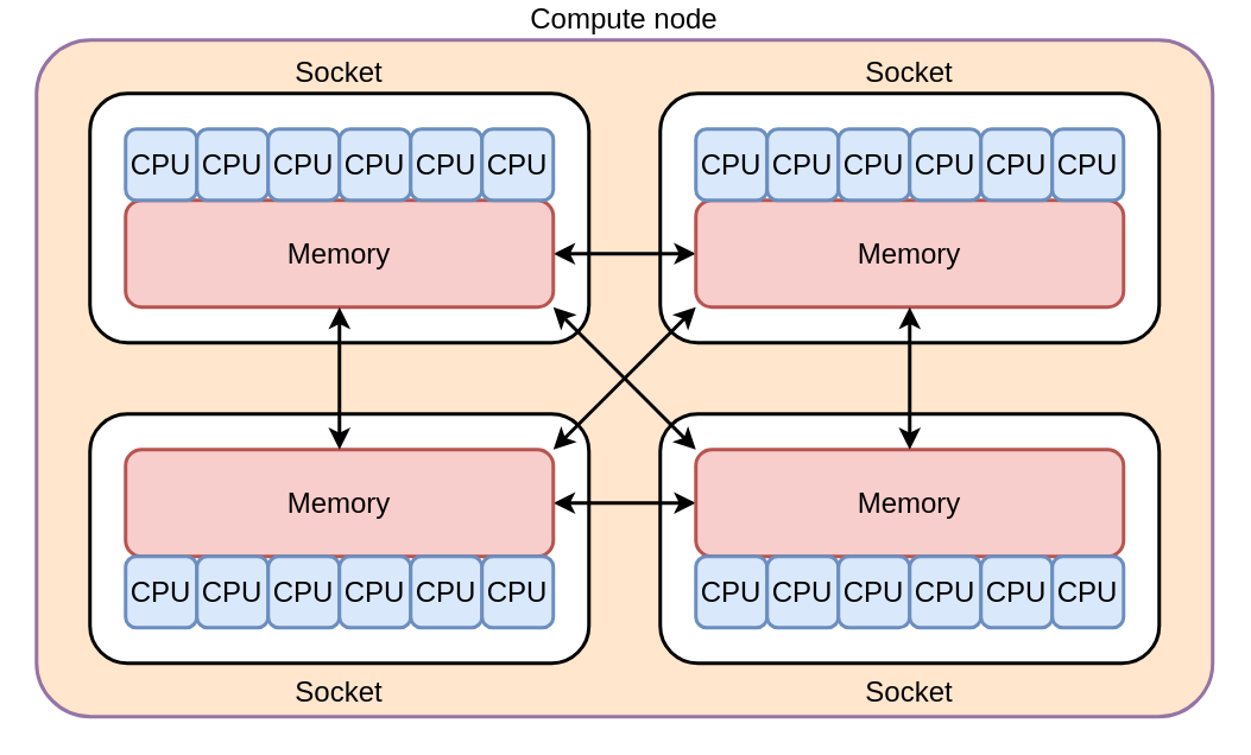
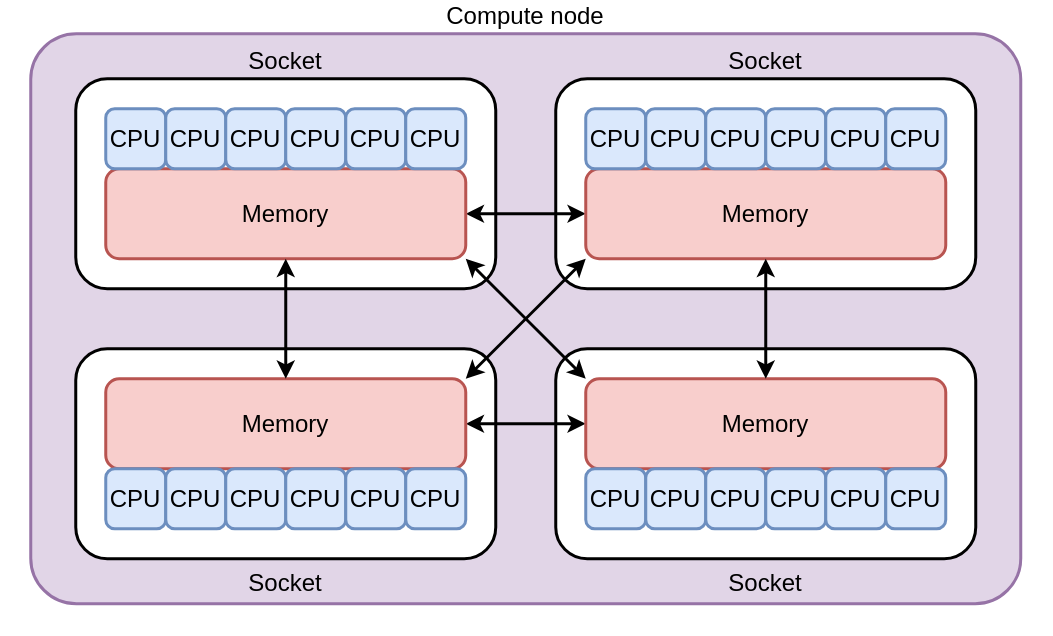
  <mxCell id="0" />
  <mxCell id="1" parent="0" />
- <mxCell id="2" value="Compute node" style="rounded=1;whiteSpace=wrap;html=1;strokeWidth=2;fontSize=16;fillColor=#ffe6cc;strokeColor=#9673a6;verticalAlign=bottom;absoluteArcSize=0;arcSize=8;labelPosition=center;verticalLabelPosition=top;align=center;" vertex="1" parent="1"><mxGeometry x="20" y="20" width="660" height="380" as="geometry" /></mxCell>
+ <mxCell id="2" value="Compute node" style="rounded=1;whiteSpace=wrap;html=1;strokeWidth=2;fontSize=16;fillColor=#e1d5e7;strokeColor=#9673a6;verticalAlign=bottom;absoluteArcSize=0;arcSize=8;labelPosition=center;verticalLabelPosition=top;align=center;" vertex="1" parent="1"><mxGeometry x="20" y="20" width="660" height="380" as="geometry" /></mxCell>
  <mxCell id="3" value="Socket" style="rounded=1;whiteSpace=wrap;html=1;strokeWidth=2;fontSize=16;verticalAlign=top;labelPosition=center;verticalLabelPosition=bottom;align=center;" vertex="1" parent="1"><mxGeometry x="370" y="230" width="280" height="140" as="geometry" /></mxCell>
  <mxCell id="4" value="Socket" style="rounded=1;whiteSpace=wrap;html=1;strokeWidth=2;fontSize=16;verticalAlign=bottom;labelPosition=center;verticalLabelPosition=top;align=center;" vertex="1" parent="1"><mxGeometry x="370" y="50" width="280" height="140" as="geometry" /></mxCell>
  <mxCell id="5" value="Socket" style="rounded=1;whiteSpace=wrap;html=1;strokeWidth=2;fontSize=16;verticalAlign=top;labelPosition=center;verticalLabelPosition=bottom;align=center;" vertex="1" parent="1"><mxGeometry x="50" y="230" width="280" height="140" as="geometry" /></mxCell>
  <mxCell id="6" value="Socket" style="rounded=1;whiteSpace=wrap;html=1;strokeWidth=2;fontSize=16;verticalAlign=bottom;labelPosition=center;verticalLabelPosition=top;align=center;" vertex="1" parent="1"><mxGeometry x="50" y="50" width="280" height="140" as="geometry" /></mxCell>
  <mxCell id="7" style="edgeStyle=orthogonalEdgeStyle;rounded=0;orthogonalLoop=1;jettySize=auto;html=1;exitX=1;exitY=0.5;exitDx=0;exitDy=0;entryX=0;entryY=0.5;entryDx=0;entryDy=0;strokeWidth=2;fontSize=16;startArrow=classic;startFill=1;" edge="1" parent="1" source="8" target="15"><mxGeometry relative="1" as="geometry" /></mxCell>
  <mxCell id="8" value="Memory" style="rounded=1;whiteSpace=wrap;html=1;fillColor=#f8cecc;strokeColor=#b85450;fontSize=16;strokeWidth=2;rotation=0;" vertex="1" parent="1"><mxGeometry x="70" y="110" width="240" height="60" as="geometry" /></mxCell>
  <mxCell id="9" value="CPU" style="rounded=1;whiteSpace=wrap;html=1;strokeWidth=2;fontSize=16;fillColor=#dae8fc;strokeColor=#6c8ebf;rotation=0;" vertex="1" parent="1"><mxGeometry x="70" y="70" width="40" height="40" as="geometry" /></mxCell>
  <mxCell id="10" value="CPU" style="rounded=1;whiteSpace=wrap;html=1;strokeWidth=2;fontSize=16;fillColor=#dae8fc;strokeColor=#6c8ebf;rotation=0;" vertex="1" parent="1"><mxGeometry x="110" y="70" width="40" height="40" as="geometry" /></mxCell>
  <mxCell id="11" value="CPU" style="rounded=1;whiteSpace=wrap;html=1;strokeWidth=2;fontSize=16;fillColor=#dae8fc;strokeColor=#6c8ebf;rotation=0;" vertex="1" parent="1"><mxGeometry x="150" y="70" width="40" height="40" as="geometry" /></mxCell>
  <mxCell id="12" value="CPU" style="rounded=1;whiteSpace=wrap;html=1;strokeWidth=2;fontSize=16;fillColor=#dae8fc;strokeColor=#6c8ebf;rotation=0;" vertex="1" parent="1"><mxGeometry x="190" y="70" width="40" height="40" as="geometry" /></mxCell>
  <mxCell id="13" value="CPU" style="rounded=1;whiteSpace=wrap;html=1;strokeWidth=2;fontSize=16;fillColor=#dae8fc;strokeColor=#6c8ebf;rotation=0;" vertex="1" parent="1"><mxGeometry x="230" y="70" width="40" height="40" as="geometry" /></mxCell>
  <mxCell id="14" value="CPU" style="rounded=1;whiteSpace=wrap;html=1;strokeWidth=2;fontSize=16;fillColor=#dae8fc;strokeColor=#6c8ebf;rotation=0;" vertex="1" parent="1"><mxGeometry x="270" y="70" width="40" height="40" as="geometry" /></mxCell>
  <mxCell id="15" value="Memory" style="rounded=1;whiteSpace=wrap;html=1;fillColor=#f8cecc;strokeColor=#b85450;fontSize=16;strokeWidth=2;rotation=0;" vertex="1" parent="1"><mxGeometry x="390" y="110" width="240" height="60" as="geometry" /></mxCell>
  <mxCell id="16" value="CPU" style="rounded=1;whiteSpace=wrap;html=1;strokeWidth=2;fontSize=16;fillColor=#dae8fc;strokeColor=#6c8ebf;rotation=0;" vertex="1" parent="1"><mxGeometry x="390" y="70" width="40" height="40" as="geometry" /></mxCell>
  <mxCell id="17" value="CPU" style="rounded=1;whiteSpace=wrap;html=1;strokeWidth=2;fontSize=16;fillColor=#dae8fc;strokeColor=#6c8ebf;rotation=0;" vertex="1" parent="1"><mxGeometry x="430" y="70" width="40" height="40" as="geometry" /></mxCell>
  <mxCell id="18" value="CPU" style="rounded=1;whiteSpace=wrap;html=1;strokeWidth=2;fontSize=16;fillColor=#dae8fc;strokeColor=#6c8ebf;rotation=0;" vertex="1" parent="1"><mxGeometry x="470" y="70" width="40" height="40" as="geometry" /></mxCell>
  <mxCell id="19" value="CPU" style="rounded=1;whiteSpace=wrap;html=1;strokeWidth=2;fontSize=16;fillColor=#dae8fc;strokeColor=#6c8ebf;rotation=0;" vertex="1" parent="1"><mxGeometry x="510" y="70" width="40" height="40" as="geometry" /></mxCell>
  <mxCell id="20" value="CPU" style="rounded=1;whiteSpace=wrap;html=1;strokeWidth=2;fontSize=16;fillColor=#dae8fc;strokeColor=#6c8ebf;rotation=0;" vertex="1" parent="1"><mxGeometry x="550" y="70" width="40" height="40" as="geometry" /></mxCell>
  <mxCell id="21" value="CPU" style="rounded=1;whiteSpace=wrap;html=1;strokeWidth=2;fontSize=16;fillColor=#dae8fc;strokeColor=#6c8ebf;rotation=0;" vertex="1" parent="1"><mxGeometry x="590" y="70" width="40" height="40" as="geometry" /></mxCell>
  <mxCell id="22" style="edgeStyle=orthogonalEdgeStyle;rounded=0;orthogonalLoop=1;jettySize=auto;html=1;exitX=1;exitY=0.5;exitDx=0;exitDy=0;entryX=0;entryY=0.5;entryDx=0;entryDy=0;startArrow=classic;startFill=1;strokeWidth=2;fontSize=16;" edge="1" parent="1" source="23" target="30"><mxGeometry relative="1" as="geometry" /></mxCell>
  <mxCell id="23" value="Memory" style="rounded=1;whiteSpace=wrap;html=1;fillColor=#f8cecc;strokeColor=#b85450;fontSize=16;strokeWidth=2;rotation=0;" vertex="1" parent="1"><mxGeometry x="70" y="250" width="240" height="60" as="geometry" /></mxCell>
  <mxCell id="24" value="CPU" style="rounded=1;whiteSpace=wrap;html=1;strokeWidth=2;fontSize=16;fillColor=#dae8fc;strokeColor=#6c8ebf;rotation=0;" vertex="1" parent="1"><mxGeometry x="70" y="310" width="40" height="40" as="geometry" /></mxCell>
  <mxCell id="25" value="CPU" style="rounded=1;whiteSpace=wrap;html=1;strokeWidth=2;fontSize=16;fillColor=#dae8fc;strokeColor=#6c8ebf;rotation=0;" vertex="1" parent="1"><mxGeometry x="110" y="310" width="40" height="40" as="geometry" /></mxCell>
  <mxCell id="26" value="CPU" style="rounded=1;whiteSpace=wrap;html=1;strokeWidth=2;fontSize=16;fillColor=#dae8fc;strokeColor=#6c8ebf;rotation=0;" vertex="1" parent="1"><mxGeometry x="150" y="310" width="40" height="40" as="geometry" /></mxCell>
  <mxCell id="27" value="CPU" style="rounded=1;whiteSpace=wrap;html=1;strokeWidth=2;fontSize=16;fillColor=#dae8fc;strokeColor=#6c8ebf;rotation=0;" vertex="1" parent="1"><mxGeometry x="190" y="310" width="40" height="40" as="geometry" /></mxCell>
  <mxCell id="28" value="CPU" style="rounded=1;whiteSpace=wrap;html=1;strokeWidth=2;fontSize=16;fillColor=#dae8fc;strokeColor=#6c8ebf;rotation=0;" vertex="1" parent="1"><mxGeometry x="230" y="310" width="40" height="40" as="geometry" /></mxCell>
  <mxCell id="29" value="CPU" style="rounded=1;whiteSpace=wrap;html=1;strokeWidth=2;fontSize=16;fillColor=#dae8fc;strokeColor=#6c8ebf;rotation=0;" vertex="1" parent="1"><mxGeometry x="270" y="310" width="40" height="40" as="geometry" /></mxCell>
  <mxCell id="30" value="Memory" style="rounded=1;whiteSpace=wrap;html=1;fillColor=#f8cecc;strokeColor=#b85450;fontSize=16;strokeWidth=2;rotation=0;" vertex="1" parent="1"><mxGeometry x="390" y="250" width="240" height="60" as="geometry" /></mxCell>
  <mxCell id="31" value="CPU" style="rounded=1;whiteSpace=wrap;html=1;strokeWidth=2;fontSize=16;fillColor=#dae8fc;strokeColor=#6c8ebf;rotation=0;" vertex="1" parent="1"><mxGeometry x="390" y="310" width="40" height="40" as="geometry" /></mxCell>
  <mxCell id="32" value="CPU" style="rounded=1;whiteSpace=wrap;html=1;strokeWidth=2;fontSize=16;fillColor=#dae8fc;strokeColor=#6c8ebf;rotation=0;" vertex="1" parent="1"><mxGeometry x="430" y="310" width="40" height="40" as="geometry" /></mxCell>
  <mxCell id="33" value="CPU" style="rounded=1;whiteSpace=wrap;html=1;strokeWidth=2;fontSize=16;fillColor=#dae8fc;strokeColor=#6c8ebf;rotation=0;" vertex="1" parent="1"><mxGeometry x="470" y="310" width="40" height="40" as="geometry" /></mxCell>
  <mxCell id="34" value="CPU" style="rounded=1;whiteSpace=wrap;html=1;strokeWidth=2;fontSize=16;fillColor=#dae8fc;strokeColor=#6c8ebf;rotation=0;" vertex="1" parent="1"><mxGeometry x="510" y="310" width="40" height="40" as="geometry" /></mxCell>
  <mxCell id="35" value="CPU" style="rounded=1;whiteSpace=wrap;html=1;strokeWidth=2;fontSize=16;fillColor=#dae8fc;strokeColor=#6c8ebf;rotation=0;" vertex="1" parent="1"><mxGeometry x="550" y="310" width="40" height="40" as="geometry" /></mxCell>
  <mxCell id="36" value="CPU" style="rounded=1;whiteSpace=wrap;html=1;strokeWidth=2;fontSize=16;fillColor=#dae8fc;strokeColor=#6c8ebf;rotation=0;" vertex="1" parent="1"><mxGeometry x="590" y="310" width="40" height="40" as="geometry" /></mxCell>
  <mxCell id="37" value="" style="endArrow=classic;startArrow=classic;html=1;fontSize=16;strokeWidth=2;exitX=1;exitY=0;exitDx=0;exitDy=0;entryX=0;entryY=1;entryDx=0;entryDy=0;" edge="1" parent="1" source="23" target="15"><mxGeometry width="50" height="50" relative="1" as="geometry"><mxPoint x="400" y="210" as="sourcePoint" /><mxPoint x="400" y="200" as="targetPoint" /></mxGeometry></mxCell>
  <mxCell id="38" value="" style="endArrow=classic;startArrow=classic;html=1;fontSize=16;strokeWidth=2;entryX=1;entryY=1;entryDx=0;entryDy=0;exitX=0;exitY=0;exitDx=0;exitDy=0;" edge="1" parent="1" source="30" target="8"><mxGeometry width="50" height="50" relative="1" as="geometry"><mxPoint x="320" y="260" as="sourcePoint" /><mxPoint x="400" y="180" as="targetPoint" /></mxGeometry></mxCell>
  <mxCell id="39" value="" style="endArrow=classic;startArrow=classic;html=1;strokeWidth=2;fontSize=16;exitX=0.5;exitY=0;exitDx=0;exitDy=0;entryX=0.5;entryY=1;entryDx=0;entryDy=0;" edge="1" parent="1" source="23" target="8"><mxGeometry width="50" height="50" relative="1" as="geometry"><mxPoint x="380" y="130" as="sourcePoint" /><mxPoint x="430" y="80" as="targetPoint" /></mxGeometry></mxCell>
  <mxCell id="40" value="" style="endArrow=classic;startArrow=classic;html=1;strokeWidth=2;fontSize=16;entryX=0.5;entryY=1;entryDx=0;entryDy=0;exitX=0.5;exitY=0;exitDx=0;exitDy=0;" edge="1" parent="1" source="30" target="15"><mxGeometry width="50" height="50" relative="1" as="geometry"><mxPoint x="520" y="230" as="sourcePoint" /><mxPoint x="509" y="190" as="targetPoint" /></mxGeometry></mxCell>
